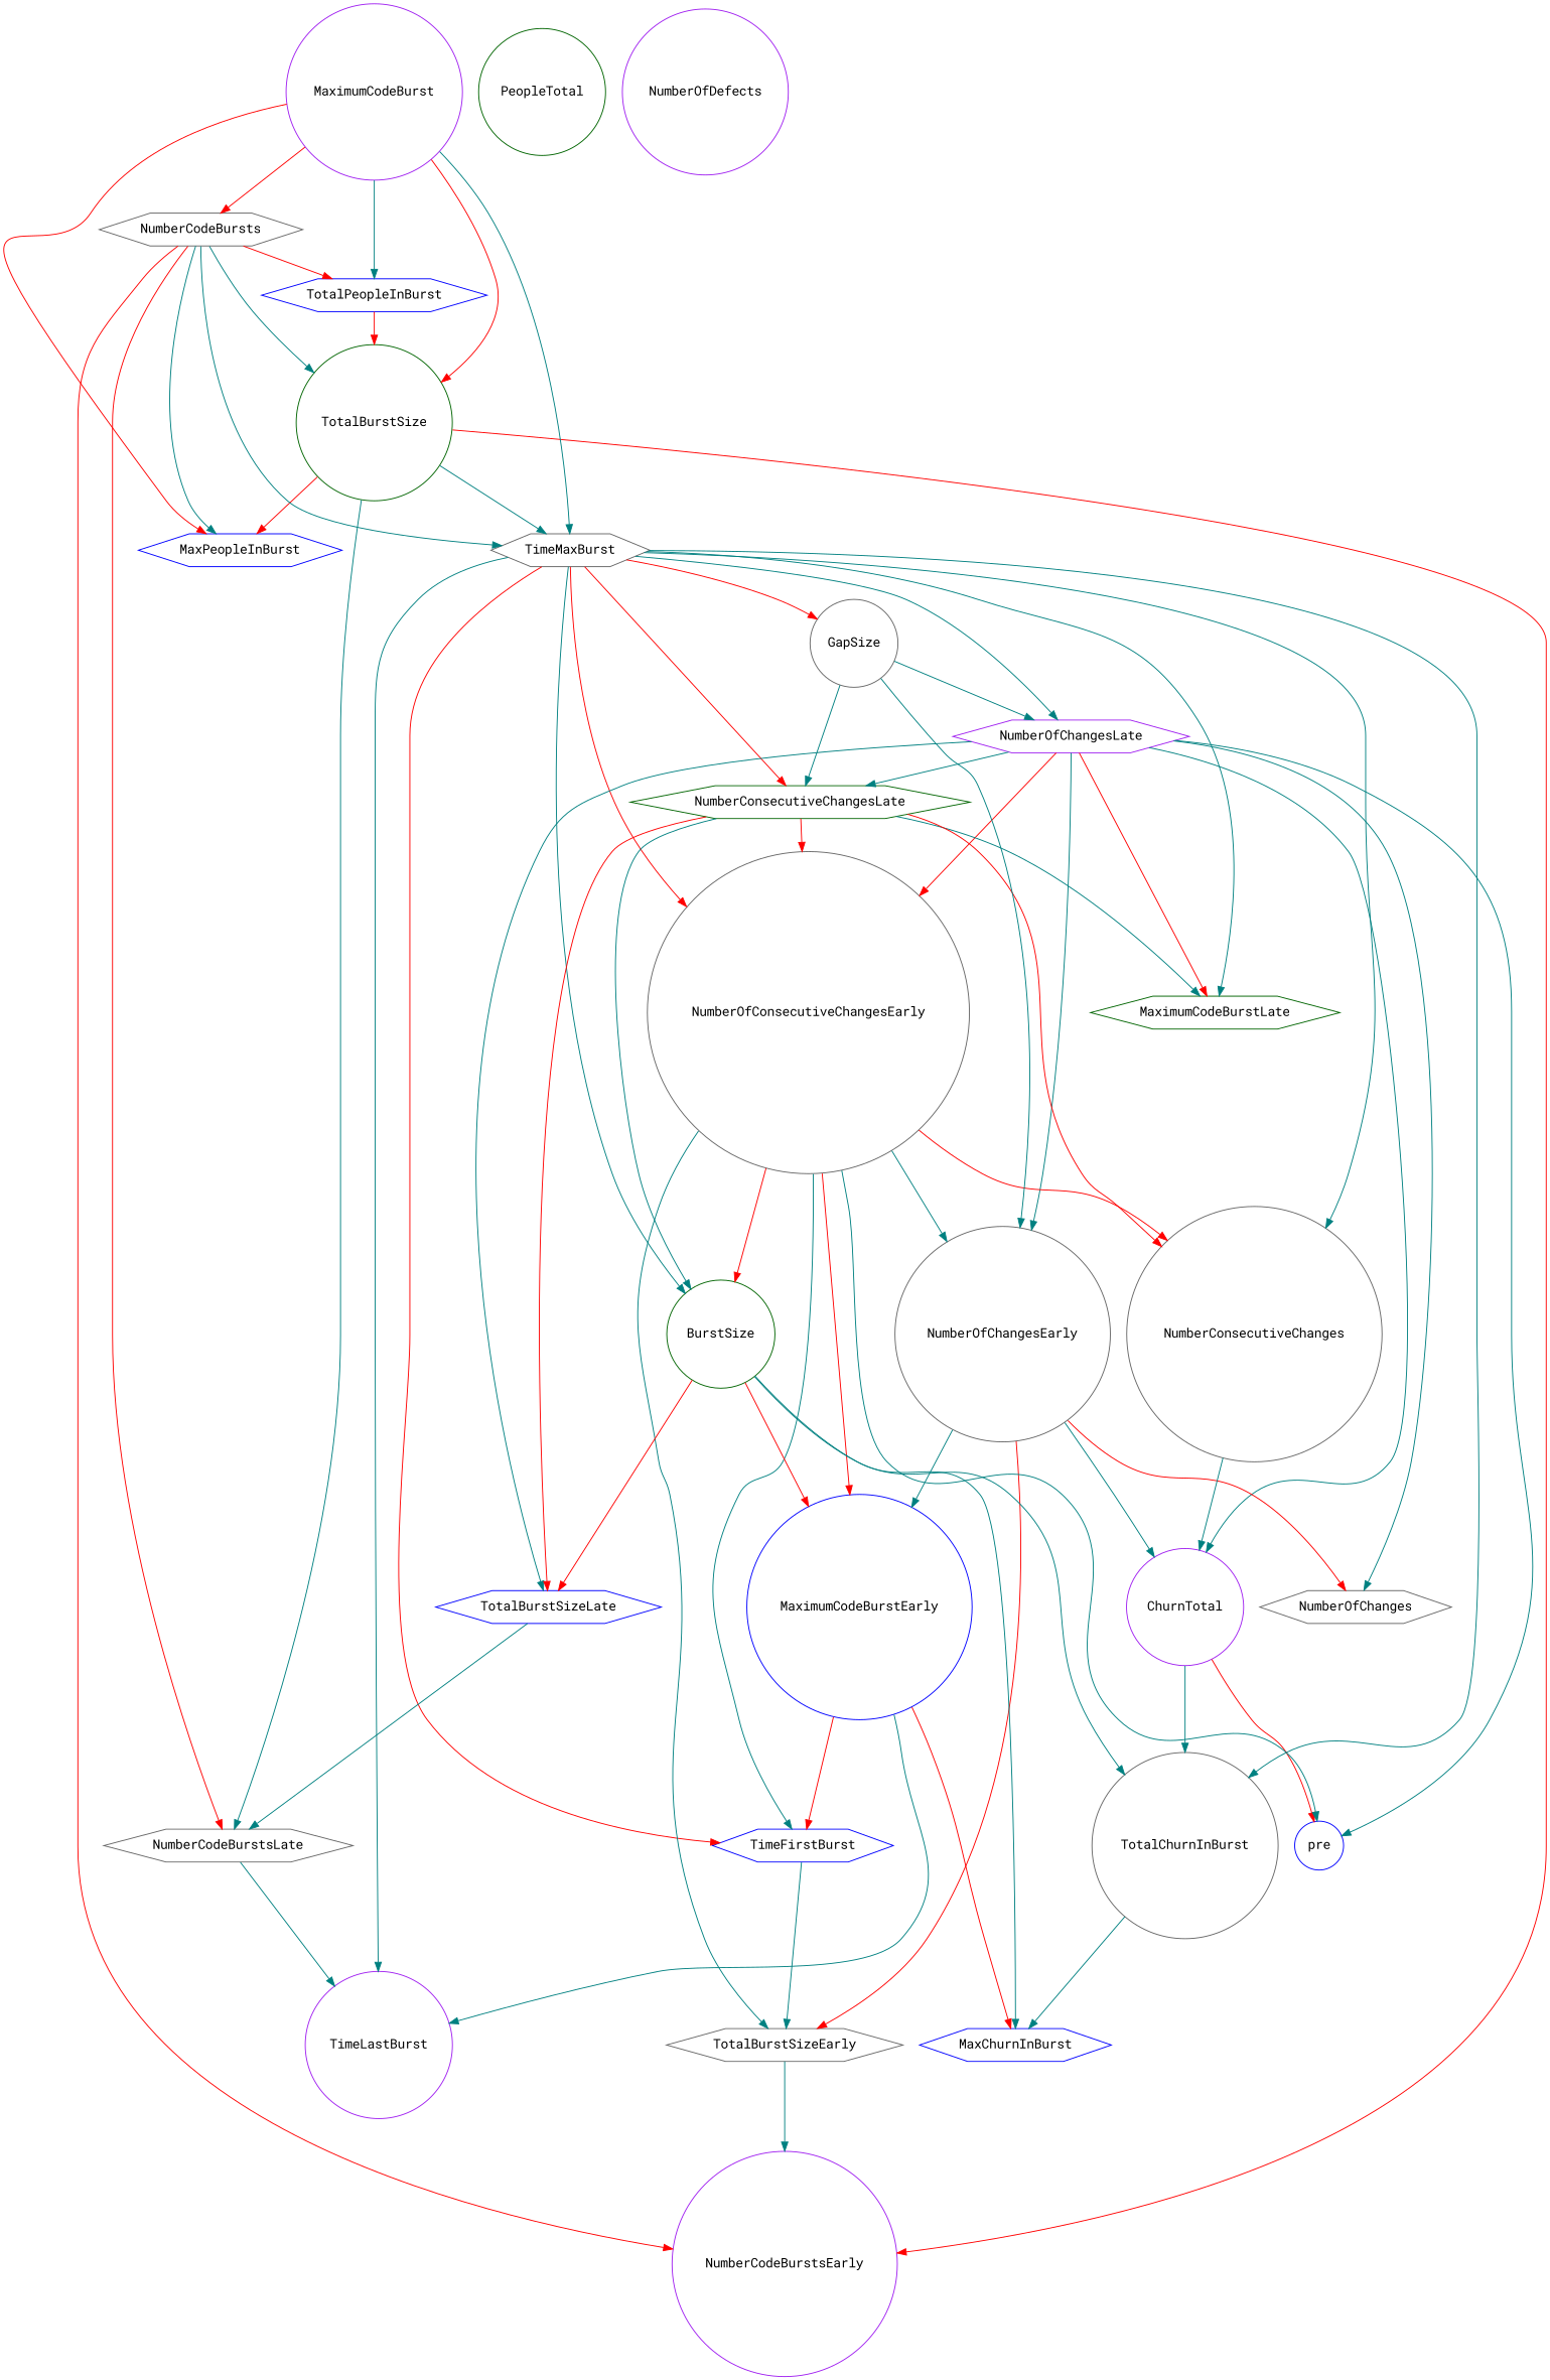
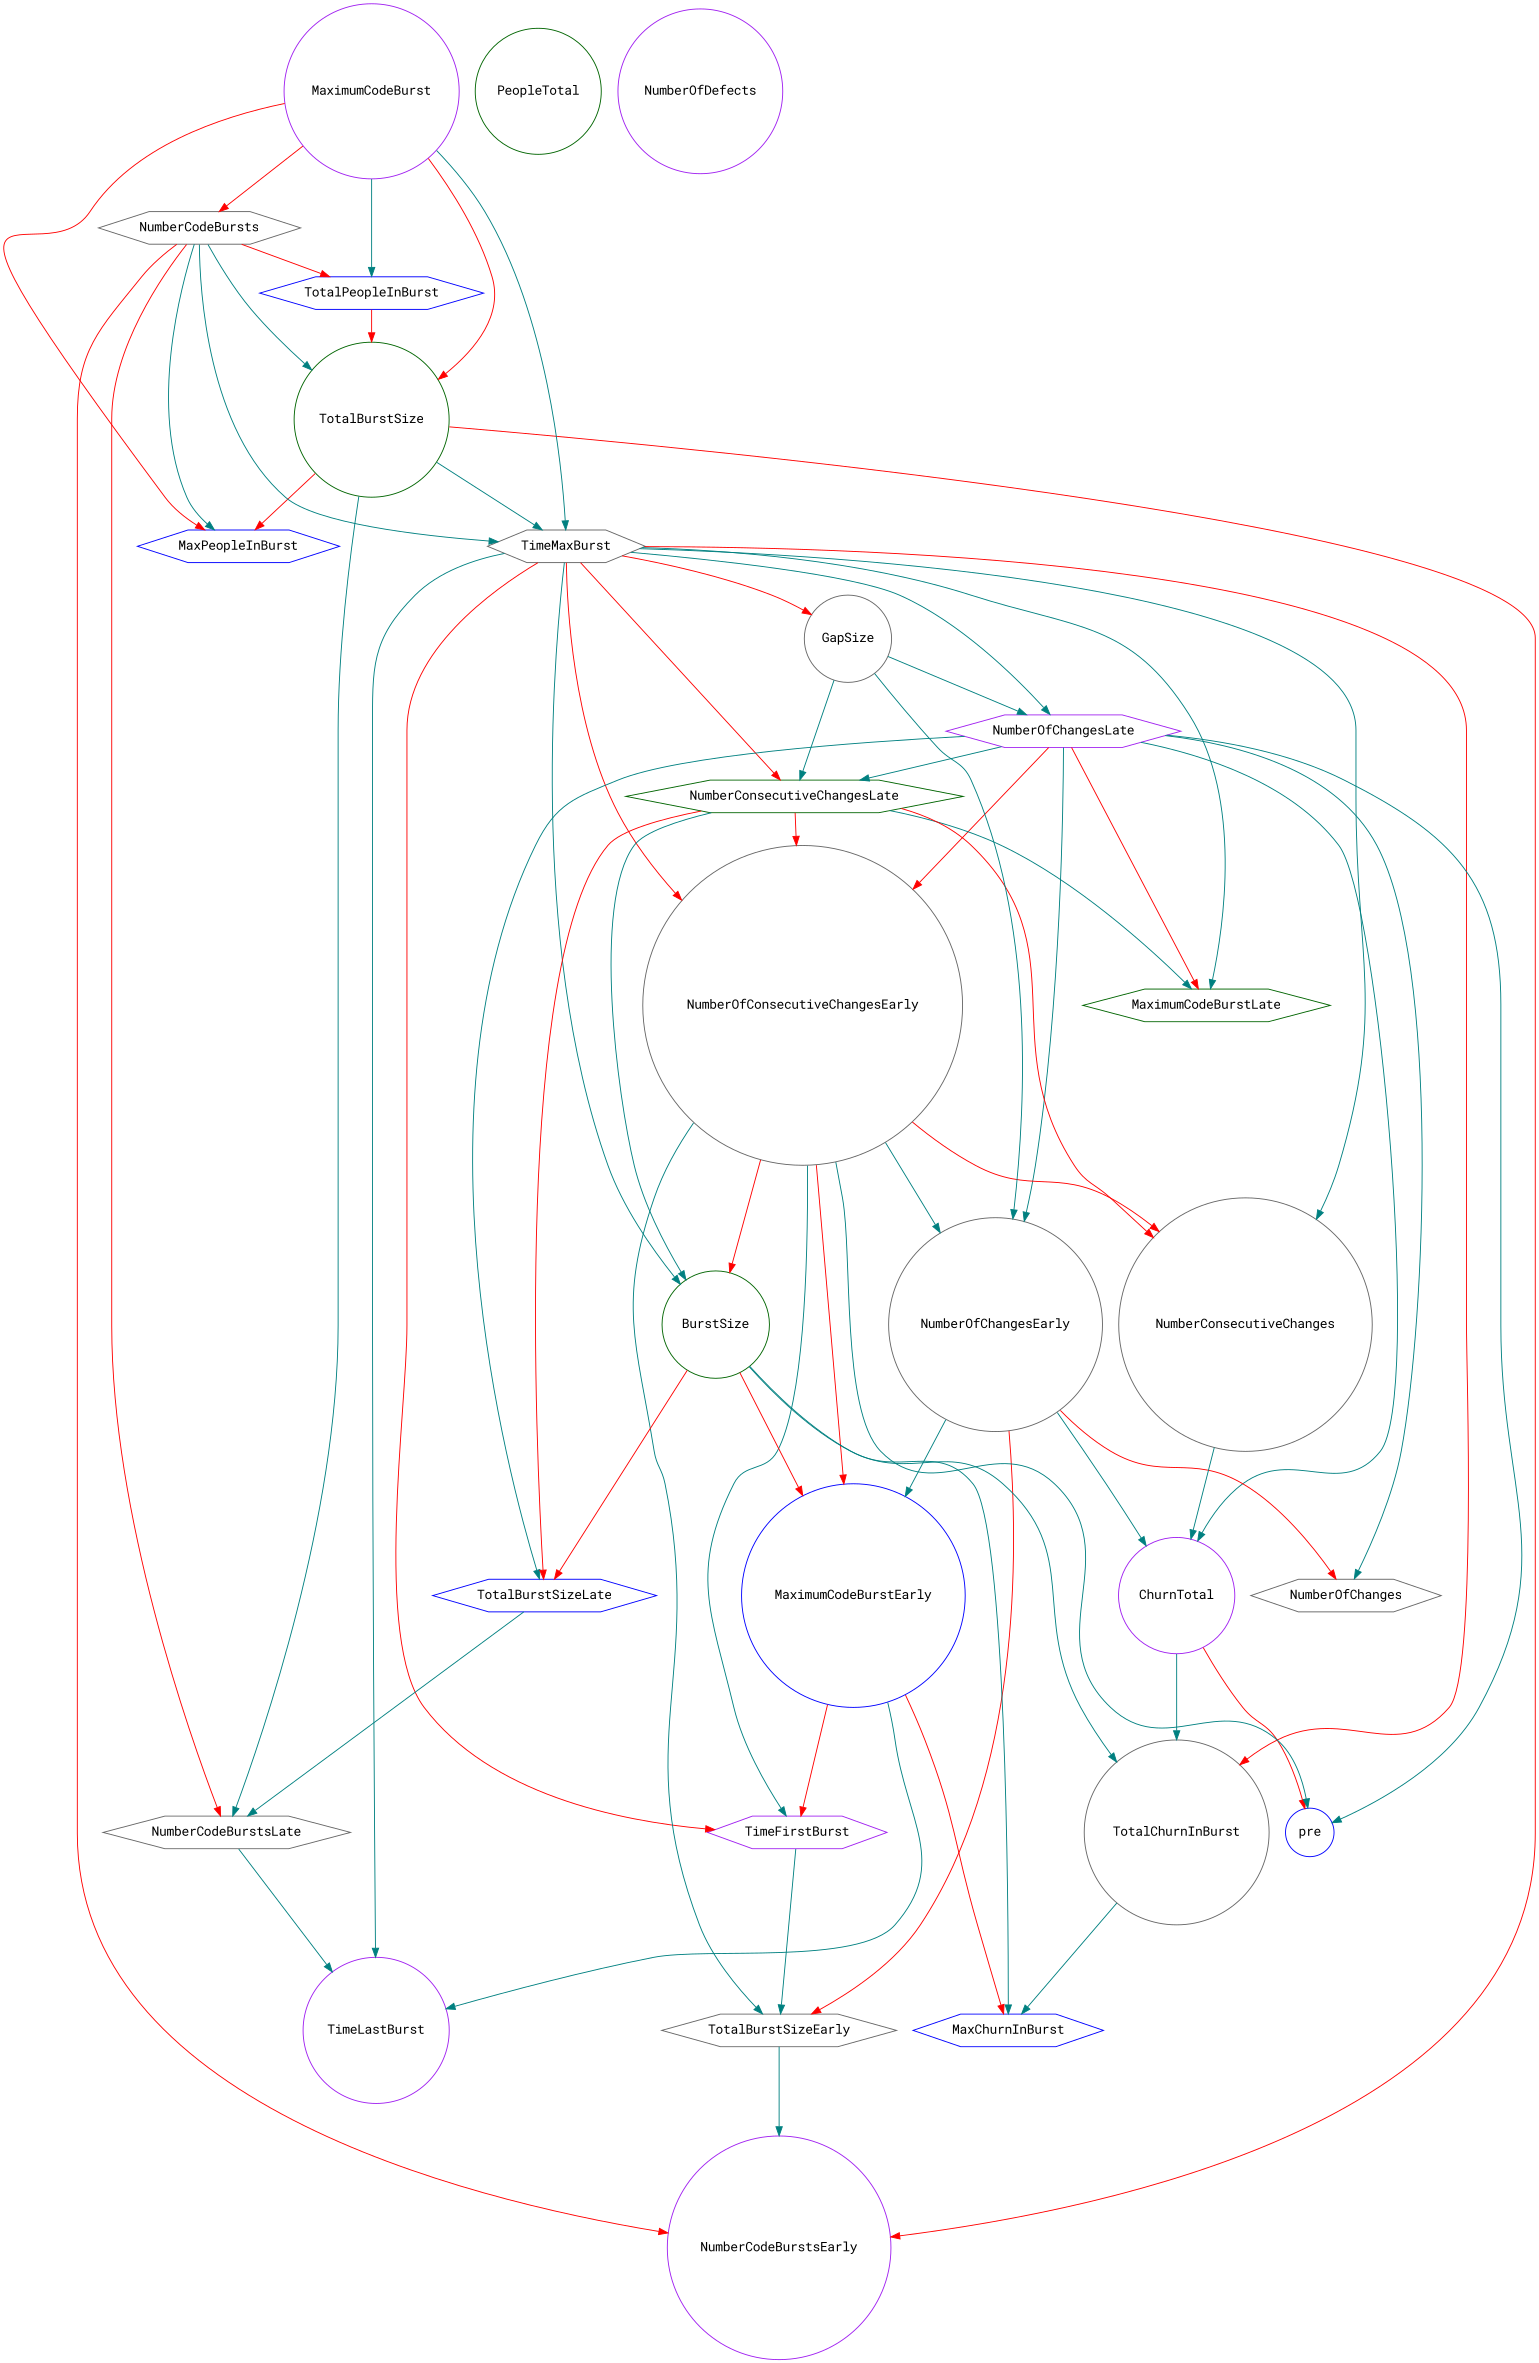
  digraph {
    fontname="Roboto Mono"
    node [color=gray40 fontname="Roboto Mono" shape=circle]
    edge [color=teal fontname="Roboto Mono"]
    TotalPeopleInBurst [color=blue shape=hexagon]
    TotalBurstSize [color=darkgreen]
    NumberCodeBurstsLate [shape=hexagon]
    MaxPeopleInBurst [color=blue shape=hexagon]
    TimeMaxBurst [shape=hexagon]
    NumberCodeBurstsEarly [color=purple]
    TotalBurstSizeLate [color=blue shape=hexagon]
    TimeLastBurst [color=purple]
    NumberOfChangesLate [color=purple shape=hexagon]
    MaximumCodeBurstLate [color=darkgreen shape=hexagon]
    NumberOfChanges [shape=hexagon]
    NumberOfChangesEarly
    ChurnTotal [color=purple]
    NumberOfConsecutiveChangesEarly
    NumberConsecutiveChangesLate [color=darkgreen shape=hexagon]
    pre [color=blue]
    MaximumCodeBurstEarly [color=blue]
    TotalBurstSizeEarly [shape=hexagon]
    TotalChurnInBurst
-   TimeFirstBurst [color=blue shape=hexagon]
+   TimeFirstBurst [color=purple shape=hexagon]
    NumberConsecutiveChanges
    BurstSize [color=darkgreen]
    MaxChurnInBurst [color=blue shape=hexagon]
    MaximumCodeBurst [color=purple]
    NumberCodeBursts [shape=hexagon]
    GapSize
    PeopleTotal [color=darkgreen]
    NumberOfDefects [color=purple]
    TotalPeopleInBurst -> TotalBurstSize [color=red]
    TotalBurstSize -> NumberCodeBurstsLate
    TotalBurstSize -> MaxPeopleInBurst [color=red]
    TotalBurstSize -> TimeMaxBurst
    TotalBurstSize -> NumberCodeBurstsEarly [color=red]
    NumberCodeBurstsLate -> TimeLastBurst
    TimeMaxBurst -> TimeLastBurst
    TimeMaxBurst -> NumberOfChangesLate
    TimeMaxBurst -> MaximumCodeBurstLate
    TimeMaxBurst -> NumberOfConsecutiveChangesEarly [color=red]
    TimeMaxBurst -> NumberConsecutiveChangesLate [color=red]
-   TimeMaxBurst -> TotalChurnInBurst
+   TimeMaxBurst -> TotalChurnInBurst [color=red]
    TimeMaxBurst -> TimeFirstBurst [color=red]
    TimeMaxBurst -> NumberConsecutiveChanges
    TimeMaxBurst -> BurstSize
    TimeMaxBurst -> GapSize [color=red]
    TotalBurstSizeLate -> NumberCodeBurstsLate
    NumberOfChangesLate -> TotalBurstSizeLate
    NumberOfChangesLate -> MaximumCodeBurstLate [color=red]
    NumberOfChangesLate -> NumberOfChanges
    NumberOfChangesLate -> NumberOfChangesEarly
    NumberOfChangesLate -> ChurnTotal
    NumberOfChangesLate -> NumberOfConsecutiveChangesEarly [color=red]
    NumberOfChangesLate -> NumberConsecutiveChangesLate
    NumberOfChangesLate -> pre
    NumberOfChangesEarly -> NumberOfChanges [color=red]
    NumberOfChangesEarly -> ChurnTotal
    NumberOfChangesEarly -> MaximumCodeBurstEarly
    NumberOfChangesEarly -> TotalBurstSizeEarly [color=red]
    ChurnTotal -> pre [color=red]
    ChurnTotal -> TotalChurnInBurst
    NumberOfConsecutiveChangesEarly -> NumberOfChangesEarly
    NumberOfConsecutiveChangesEarly -> pre
    NumberOfConsecutiveChangesEarly -> MaximumCodeBurstEarly [color=red]
    NumberOfConsecutiveChangesEarly -> TotalBurstSizeEarly
    NumberOfConsecutiveChangesEarly -> TimeFirstBurst
    NumberOfConsecutiveChangesEarly -> NumberConsecutiveChanges [color=red]
    NumberOfConsecutiveChangesEarly -> BurstSize [color=red]
    NumberConsecutiveChangesLate -> TotalBurstSizeLate [color=red]
    NumberConsecutiveChangesLate -> MaximumCodeBurstLate
    NumberConsecutiveChangesLate -> NumberOfConsecutiveChangesEarly [color=red]
    NumberConsecutiveChangesLate -> NumberConsecutiveChanges [color=red]
    NumberConsecutiveChangesLate -> BurstSize
    MaximumCodeBurstEarly -> TimeLastBurst
    MaximumCodeBurstEarly -> TimeFirstBurst [color=red]
    MaximumCodeBurstEarly -> MaxChurnInBurst [color=red]
    TotalBurstSizeEarly -> NumberCodeBurstsEarly
    TotalChurnInBurst -> MaxChurnInBurst
    TimeFirstBurst -> TotalBurstSizeEarly
    NumberConsecutiveChanges -> ChurnTotal
    BurstSize -> TotalBurstSizeLate [color=red]
    BurstSize -> MaximumCodeBurstEarly [color=red]
    BurstSize -> TotalChurnInBurst
    BurstSize -> MaxChurnInBurst
    MaximumCodeBurst -> TotalPeopleInBurst
    MaximumCodeBurst -> TotalBurstSize [color=red]
    MaximumCodeBurst -> MaxPeopleInBurst [color=red]
    MaximumCodeBurst -> TimeMaxBurst
    MaximumCodeBurst -> NumberCodeBursts [color=red]
    NumberCodeBursts -> TotalPeopleInBurst [color=red]
    NumberCodeBursts -> TotalBurstSize
    NumberCodeBursts -> NumberCodeBurstsLate [color=red]
    NumberCodeBursts -> MaxPeopleInBurst
    NumberCodeBursts -> TimeMaxBurst
    NumberCodeBursts -> NumberCodeBurstsEarly [color=red]
    GapSize -> NumberOfChangesLate
    GapSize -> NumberOfChangesEarly
    GapSize -> NumberConsecutiveChangesLate
  }
